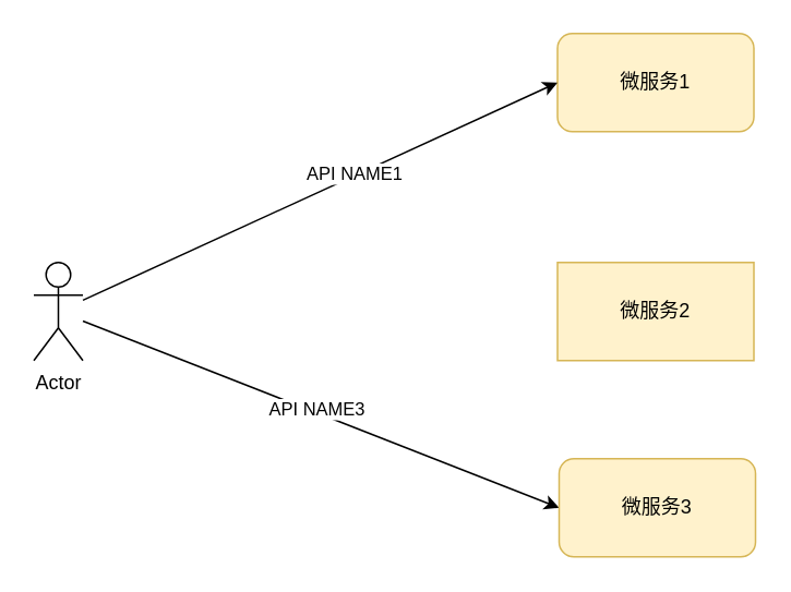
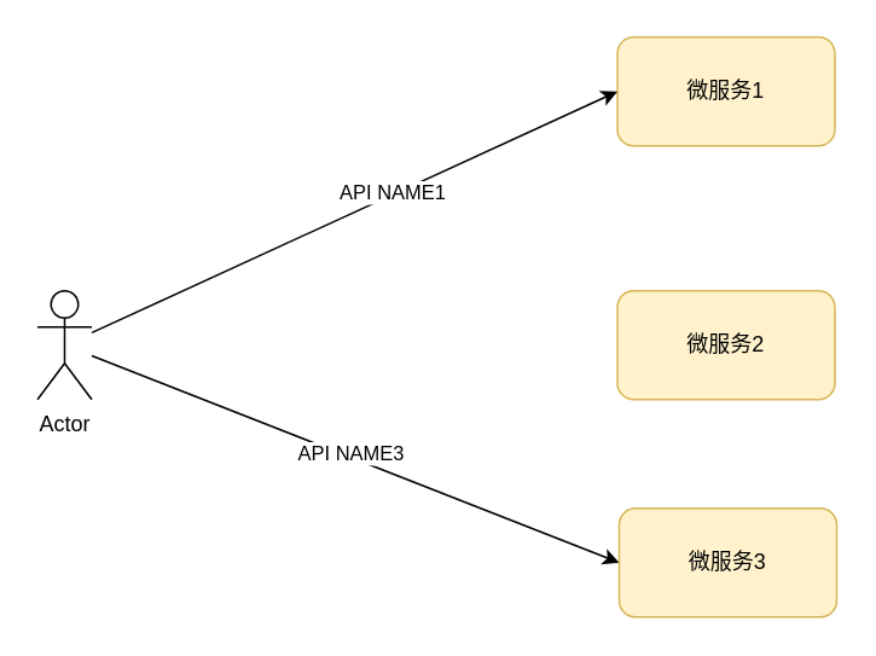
  <mxCell id="0" />
  <mxCell id="1" parent="0" />
  <mxCell id="2" value="微服务1" style="rounded=1;whiteSpace=wrap;html=1;fillColor=#fff2cc;strokeColor=#d6b656;" vertex="1" parent="1"><mxGeometry x="340" y="20" width="120" height="60" as="geometry" /></mxCell>
  <mxCell id="3" style="rounded=0;orthogonalLoop=1;jettySize=auto;html=1;entryX=0;entryY=0.5;entryDx=0;entryDy=0;" edge="1" parent="1" source="7" target="2"><mxGeometry relative="1" as="geometry" /></mxCell>
  <mxCell id="4" value="API NAME1" style="edgeLabel;html=1;align=center;verticalAlign=middle;resizable=0;points=[];" vertex="1" connectable="0" parent="3"><mxGeometry x="0.147" y="1" relative="1" as="geometry"><mxPoint as="offset" /></mxGeometry></mxCell>
  <mxCell id="5" style="edgeStyle=none;rounded=0;orthogonalLoop=1;jettySize=auto;html=1;entryX=0;entryY=0.5;entryDx=0;entryDy=0;" edge="1" parent="1" source="7" target="8"><mxGeometry relative="1" as="geometry" /></mxCell>
  <mxCell id="6" value="API NAME3" style="edgeLabel;html=1;align=center;verticalAlign=middle;resizable=0;points=[];" vertex="1" connectable="0" parent="5"><mxGeometry x="-0.025" y="2" relative="1" as="geometry"><mxPoint as="offset" /></mxGeometry></mxCell>
  <mxCell id="7" value="Actor" style="shape=umlActor;verticalLabelPosition=bottom;verticalAlign=top;html=1;outlineConnect=0;" vertex="1" parent="1"><mxGeometry x="20" y="160" width="30" height="60" as="geometry" /></mxCell>
  <mxCell id="8" value="微服务3" style="rounded=1;whiteSpace=wrap;html=1;fillColor=#fff2cc;strokeColor=#d6b656;" vertex="1" parent="1"><mxGeometry x="341" y="280" width="120" height="60" as="geometry" /></mxCell>
- <mxCell id="9" value="微服务2" style="whiteSpace=wrap;html=1;fillColor=#fff2cc;strokeColor=#d6b656;rounded=0;" vertex="1" parent="1"><mxGeometry x="340" y="160" width="120" height="60" as="geometry" /></mxCell>
+ <mxCell id="9" value="微服务2" style="rounded=1;whiteSpace=wrap;html=1;fillColor=#fff2cc;strokeColor=#d6b656;" vertex="1" parent="1"><mxGeometry x="340" y="160" width="120" height="60" as="geometry" /></mxCell>
